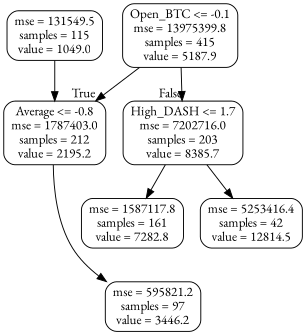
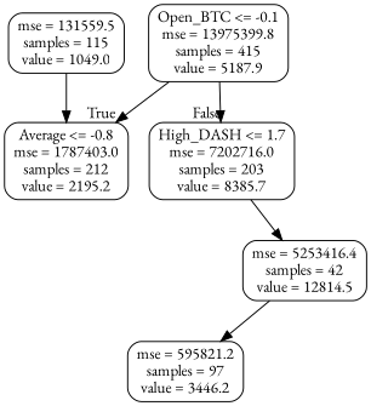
  digraph {
    fontname="EB Garamond"
    node [color=black fontname="EB Garamond" shape=box style=rounded]
    edge [fontname="EB Garamond"]
    n1 [label="Open_BTC <= -0.1\nmse = 13975399.8\nsamples = 415\nvalue = 5187.9"]
    n2 [label="Average <= -0.8\nmse = 1787403.0\nsamples = 212\nvalue = 2195.2"]
    n3 [label="High_DASH <= 1.7\nmse = 7202716.0\nsamples = 203\nvalue = 8385.7"]
    n4 [label="mse = 595821.2\nsamples = 97\nvalue = 3446.2"]
-   n5 [label="mse = 1587117.8\nsamples = 161\nvalue = 7282.8"]
    n6 [label="mse = 5253416.4\nsamples = 42\nvalue = 12814.5"]
-   n7 [label="mse = 131549.5\nsamples = 115\nvalue = 1049.0"]
+   n7 [label="mse = 131559.5\nsamples = 115\nvalue = 1049.0"]
    n1 -> n2 [headlabel=True labelangle=45 labeldistance=2.5]
    n1 -> n3 [headlabel=False labelangle=-45 labeldistance=2.5]
-   n2 -> n4
-   n3 -> n5
+   n6 -> n4
    n3 -> n6
    n7 -> n2
  }
